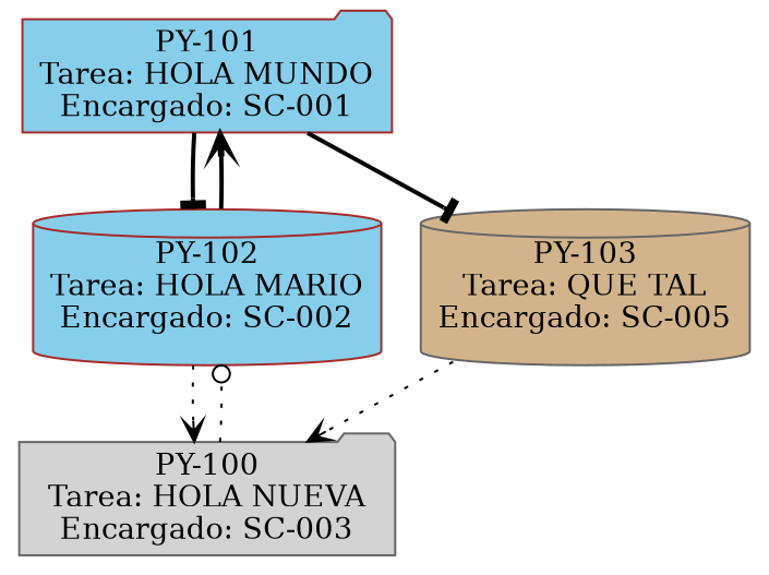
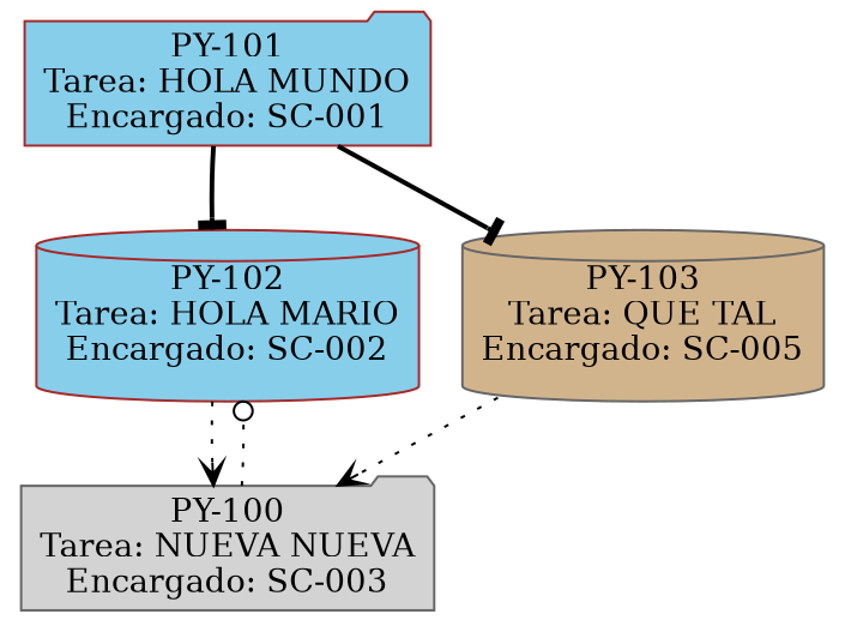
  digraph {
    node [color=brown fillcolor=skyblue shape=folder style=filled]
    edge [arrowhead=vee style=bold]
    n1 [label="PY-101\nTarea: HOLA MUNDO\nEncargado: SC-001"]
    n2 [label="PY-102\nTarea: HOLA MARIO\nEncargado: SC-002" shape=cylinder]
    n3 [color=gray40 fillcolor=tan label="PY-103\nTarea: QUE TAL\nEncargado: SC-005" shape=cylinder]
-   n4 [color=gray40 fillcolor=lightgrey label="PY-100\nTarea: HOLA NUEVA\nEncargado: SC-003"]
+   n4 [color=gray40 fillcolor=lightgrey label="PY-100\nTarea: NUEVA NUEVA\nEncargado: SC-003"]
    n1 -> n2 [arrowhead=tee]
    n1 -> n3 [arrowhead=tee]
-   n2 -> n1
    n2 -> n4 [style=dotted]
    n3 -> n4 [style=dotted]
    n4 -> n2 [arrowhead=odot style=dotted]
  }
